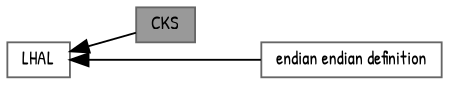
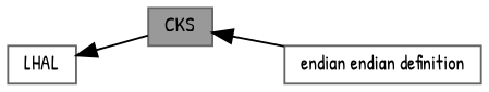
  digraph {
    fontname="Patrick Hand"
    rankdir=LR
    node [color=grey40 fillcolor=white fontname="Patrick Hand" fontsize=10 shape=box style=filled]
    edge [dir=back fontname="Patrick Hand" fontsize=10 labelfontname=Helvetica labelfontsize=10 shape=plaintext style=solid]
    n1 [color=gray40 fillcolor=grey60 fontcolor=black height=0.2 label=CKS width=0.4]
    n2 [height=0.2 label="endian endian definition" width=0.4]
    n3 [height=0.2 label=LHAL width=0.4]
-   n3 -> n2
+   n1 -> n2
    n3 -> n1
  }
